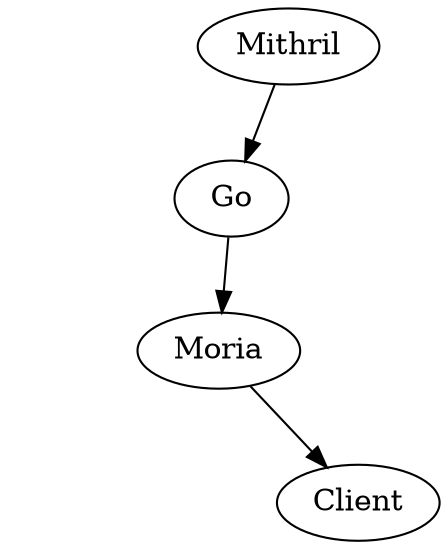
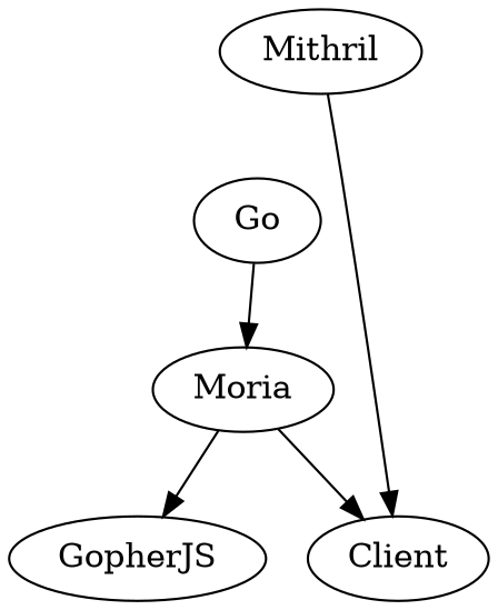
  digraph {
    Go
    Moria
+   GopherJS
    Client
    Mithril
    Go -> Moria
+   Moria -> GopherJS
    Moria -> Client
-   Mithril -> Go
+   Mithril -> Client
  }
